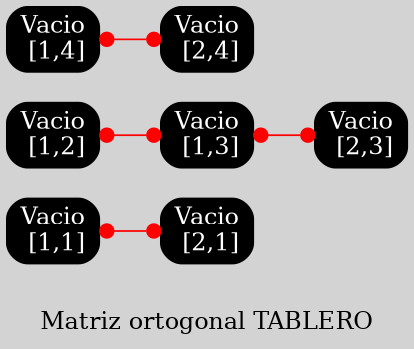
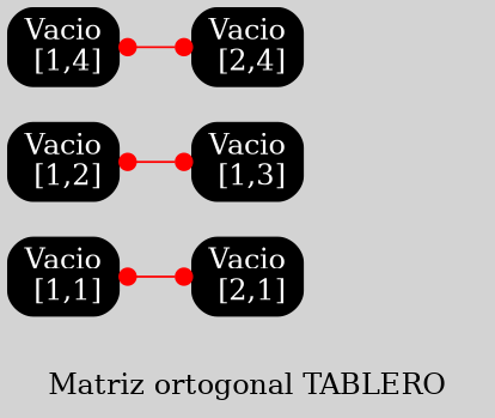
  digraph {
    bgcolor=lightgray
    label=" Matriz ortogonal TABLERO "
    orientatio=landscape
    rankdir=LR
    style=filled
    node [color=black fontcolor=white shape=box style="rounded, filled"]
    edge [arrowhead=dot arrowtail=dot color=red dir=both]
    n1 [label="Vacio\n [1,1]"]
    n2 [label="Vacio\n [2,1]"]
    n3 [label="Vacio\n [1,2]"]
    n4 [label="Vacio\n [1,3]"]
-   n5 [label="Vacio\n [2,3]"]
    n6 [label="Vacio\n [1,4]"]
    n7 [label="Vacio\n [2,4]"]
    n1 -> n2
    n3 -> n4
-   n4 -> n5
    n6 -> n7
  }
